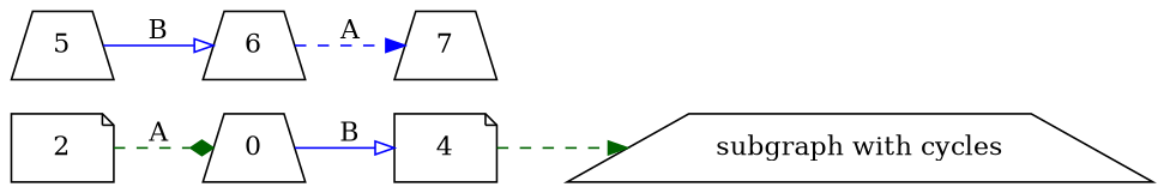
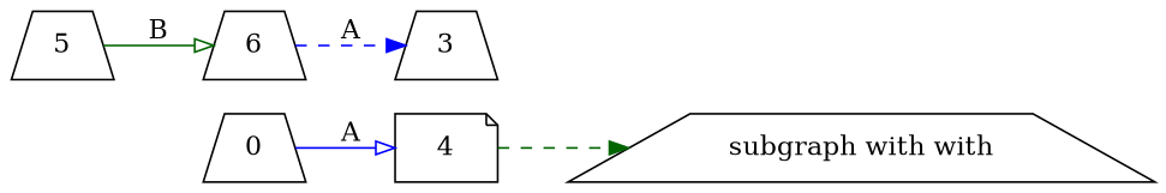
  digraph {
    rankdir=LR
    node [shape=trapezium]
    edge [arrowhead=onormal color=blue style=dashed]
-   n1 [label="subgraph with cycles"]
+   n1 [label="subgraph with with"]
    5
    6
-   2 [shape=note]
    n5 [label=0]
    4 [shape=note]
-   7
-   5 -> 6 [label=B style=solid]
+   7 [label=3]
+   5 -> 6 [color=darkgreen label=B style=solid]
    6 -> 7 [arrowhead=normal label=A]
-   2 -> n5 [arrowhead=diamond color=darkgreen label=A]
-   n5 -> 4 [label=B style=solid]
+   n5 -> 4 [label=A style=solid]
    4 -> n1 [arrowhead=normal color=darkgreen]
  }
